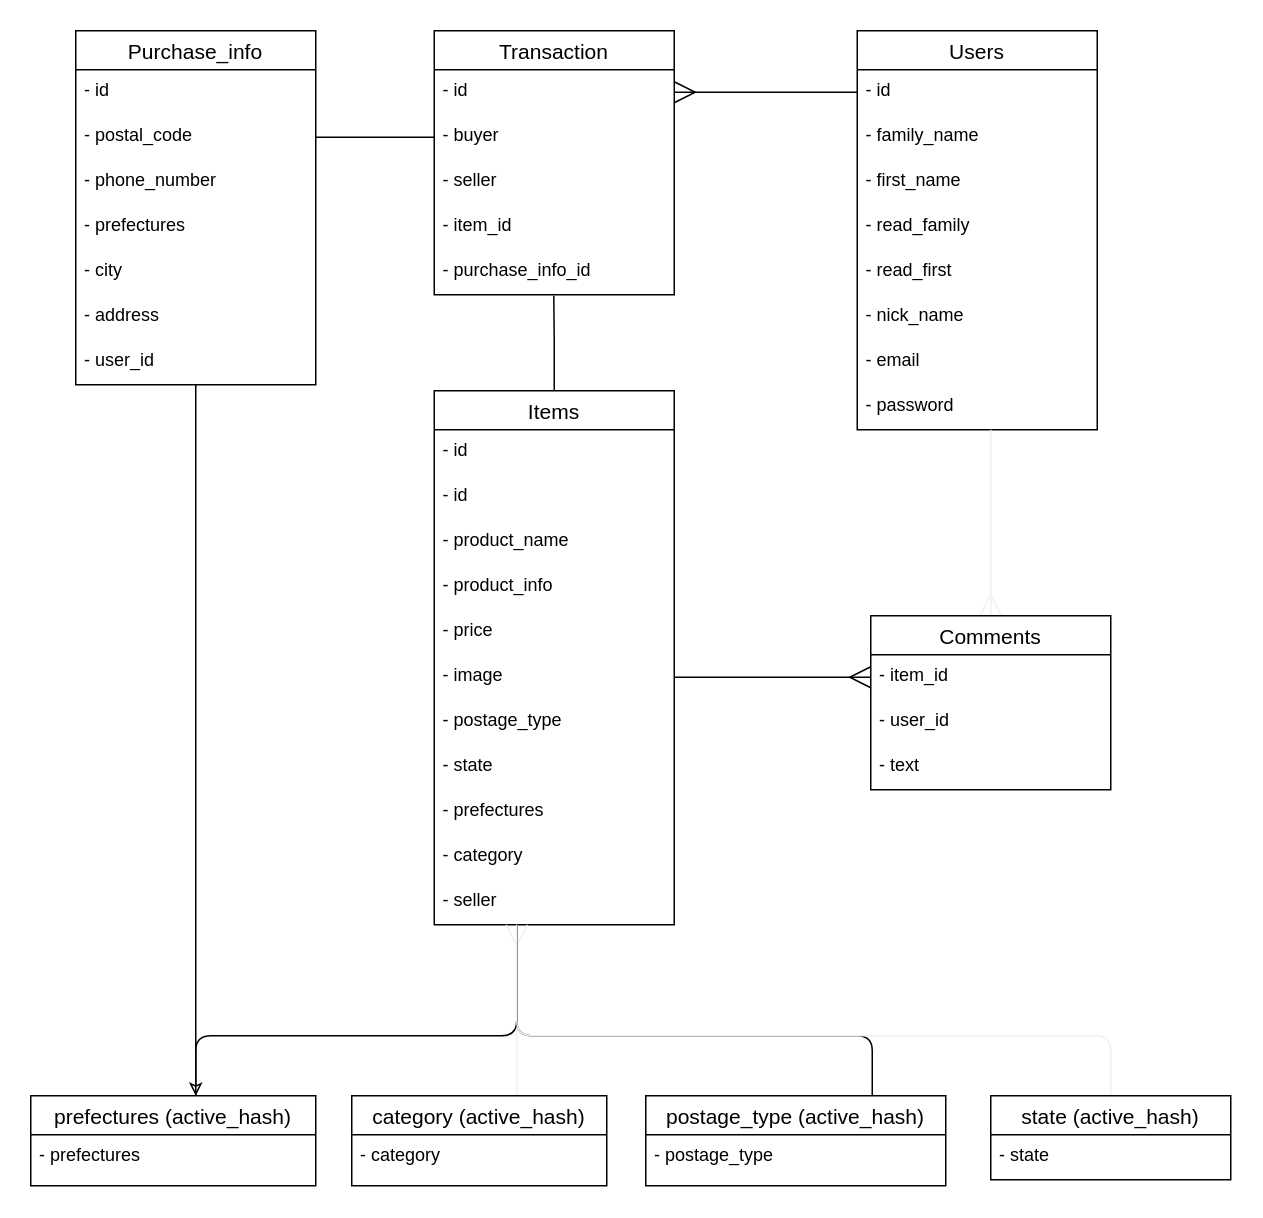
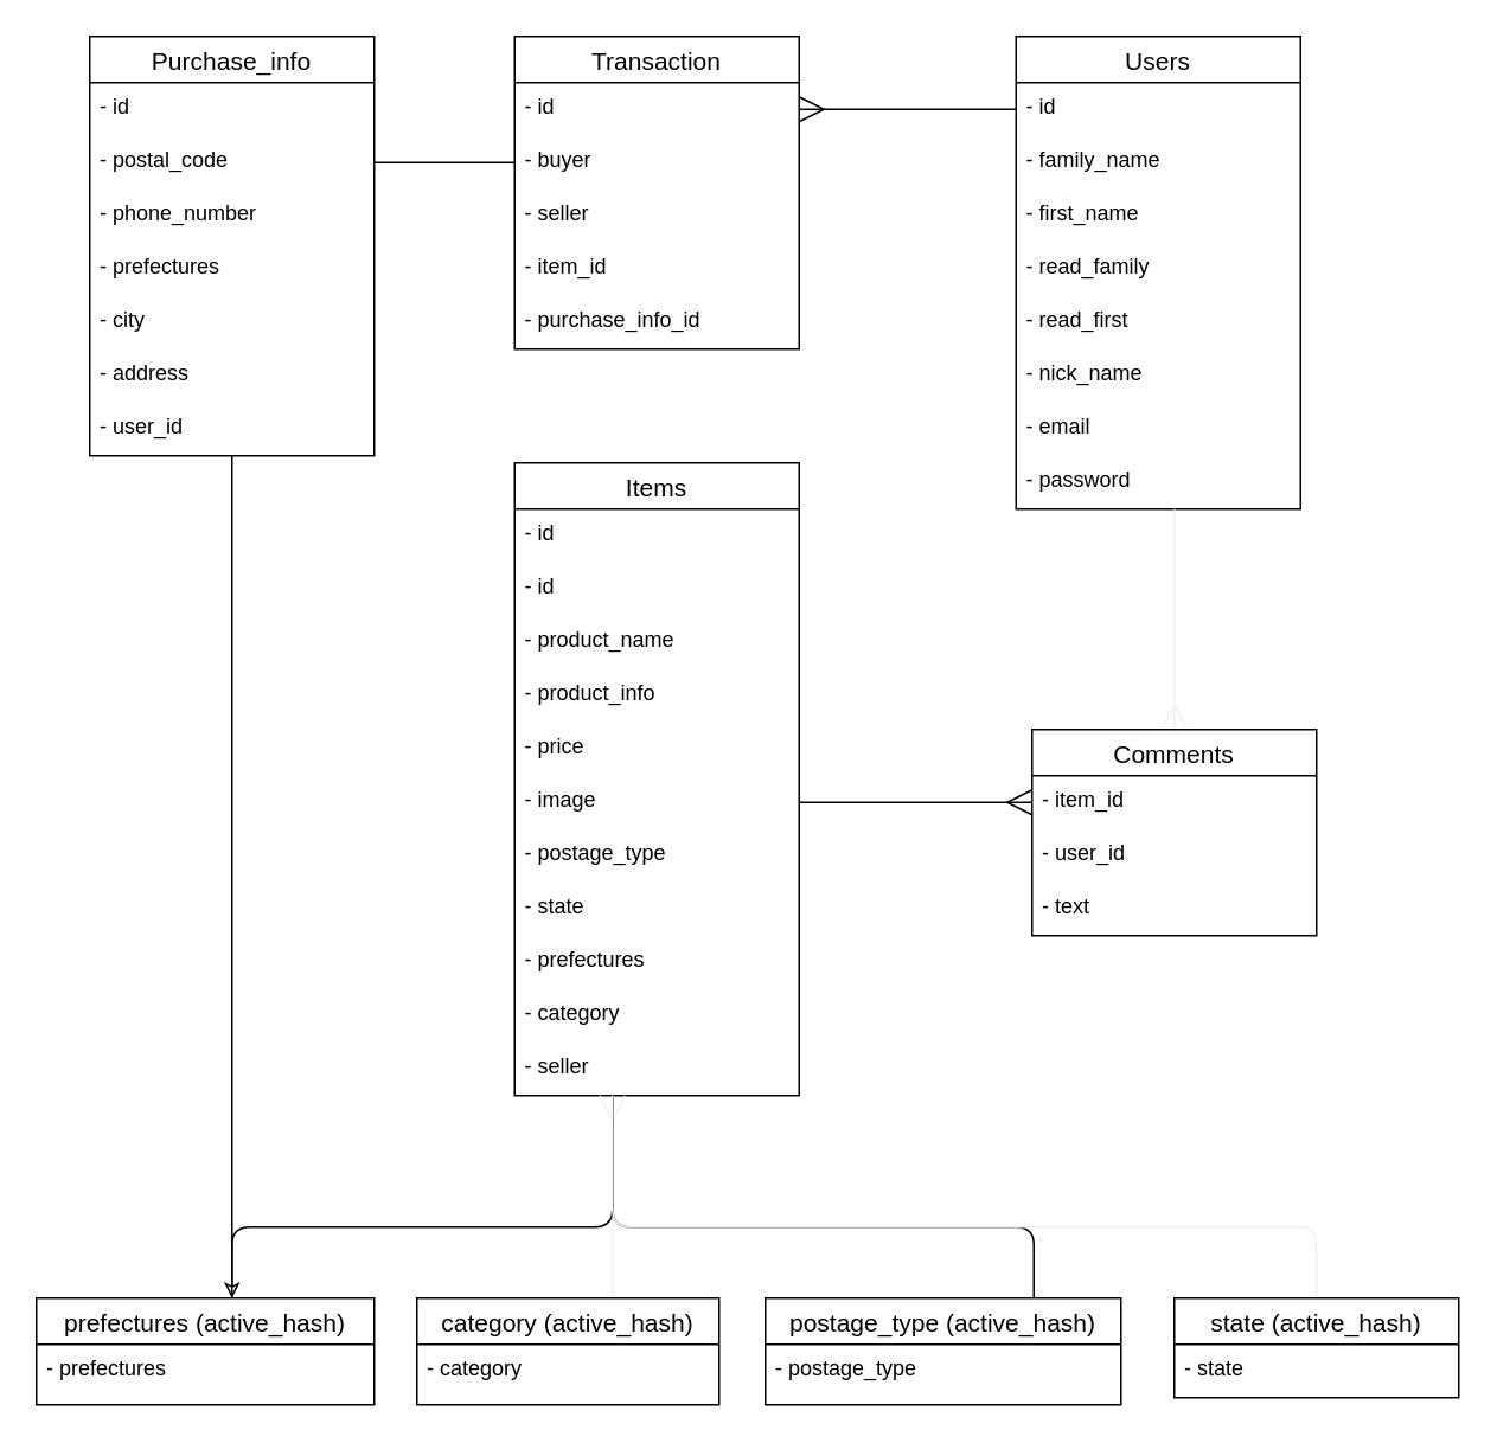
  <mxCell id="0" />
  <mxCell id="1" parent="0" />
  <mxCell id="2" value="Users" style="swimlane;fontStyle=0;childLayout=stackLayout;horizontal=1;startSize=26;horizontalStack=0;resizeParent=1;resizeParentMax=0;resizeLast=0;collapsible=1;marginBottom=0;align=center;fontSize=14;direction=east;" parent="1" vertex="1"><mxGeometry x="571" y="20" width="160" height="266" as="geometry" /></mxCell>
  <mxCell id="3" value="- id" style="text;strokeColor=none;fillColor=none;spacingLeft=4;spacingRight=4;overflow=hidden;rotatable=0;points=[[0,0.5],[1,0.5]];portConstraint=eastwest;fontSize=12;" parent="2" vertex="1"><mxGeometry y="26" width="160" height="30" as="geometry" /></mxCell>
  <mxCell id="4" value="- family_name" style="text;strokeColor=none;fillColor=none;spacingLeft=4;spacingRight=4;overflow=hidden;rotatable=0;points=[[0,0.5],[1,0.5]];portConstraint=eastwest;fontSize=12;" parent="2" vertex="1"><mxGeometry y="56" width="160" height="30" as="geometry" /></mxCell>
  <mxCell id="5" value="- first_name" style="text;strokeColor=none;fillColor=none;spacingLeft=4;spacingRight=4;overflow=hidden;rotatable=0;points=[[0,0.5],[1,0.5]];portConstraint=eastwest;fontSize=12;" parent="2" vertex="1"><mxGeometry y="86" width="160" height="30" as="geometry" /></mxCell>
  <mxCell id="6" value="- read_family" style="text;strokeColor=none;fillColor=none;spacingLeft=4;spacingRight=4;overflow=hidden;rotatable=0;points=[[0,0.5],[1,0.5]];portConstraint=eastwest;fontSize=12;" parent="2" vertex="1"><mxGeometry y="116" width="160" height="30" as="geometry" /></mxCell>
  <mxCell id="7" value="- read_first" style="text;strokeColor=none;fillColor=none;spacingLeft=4;spacingRight=4;overflow=hidden;rotatable=0;points=[[0,0.5],[1,0.5]];portConstraint=eastwest;fontSize=12;" parent="2" vertex="1"><mxGeometry y="146" width="160" height="30" as="geometry" /></mxCell>
  <mxCell id="8" value="- nick_name" style="text;strokeColor=none;fillColor=none;spacingLeft=4;spacingRight=4;overflow=hidden;rotatable=0;points=[[0,0.5],[1,0.5]];portConstraint=eastwest;fontSize=12;" parent="2" vertex="1"><mxGeometry y="176" width="160" height="30" as="geometry" /></mxCell>
  <mxCell id="9" value="- email" style="text;strokeColor=none;fillColor=none;spacingLeft=4;spacingRight=4;overflow=hidden;rotatable=0;points=[[0,0.5],[1,0.5]];portConstraint=eastwest;fontSize=12;" parent="2" vertex="1"><mxGeometry y="206" width="160" height="30" as="geometry" /></mxCell>
  <mxCell id="10" value="- password" style="text;strokeColor=none;fillColor=none;spacingLeft=4;spacingRight=4;overflow=hidden;rotatable=0;points=[[0,0.5],[1,0.5]];portConstraint=eastwest;fontSize=12;" parent="2" vertex="1"><mxGeometry y="236" width="160" height="30" as="geometry" /></mxCell>
- <mxCell id="11" style="edgeStyle=orthogonalEdgeStyle;rounded=0;orthogonalLoop=1;jettySize=auto;html=1;entryX=0.498;entryY=1.022;entryDx=0;entryDy=0;entryPerimeter=0;endArrow=none;endFill=0;" edge="1" parent="1" source="12" target="38"><mxGeometry relative="1" as="geometry"><mxPoint x="369" y="160" as="targetPoint" /></mxGeometry></mxCell>
  <mxCell id="12" value="Items" style="swimlane;fontStyle=0;childLayout=stackLayout;horizontal=1;startSize=26;horizontalStack=0;resizeParent=1;resizeParentMax=0;resizeLast=0;collapsible=1;marginBottom=0;align=center;fontSize=14;" parent="1" vertex="1"><mxGeometry x="289" y="260" width="160" height="356" as="geometry" /></mxCell>
  <mxCell id="13" value="- id" style="text;strokeColor=none;fillColor=none;spacingLeft=4;spacingRight=4;overflow=hidden;rotatable=0;points=[[0,0.5],[1,0.5]];portConstraint=eastwest;fontSize=12;" vertex="1" parent="12"><mxGeometry y="26" width="160" height="30" as="geometry" /></mxCell>
  <mxCell id="14" value="- id" style="text;strokeColor=none;fillColor=none;spacingLeft=4;spacingRight=4;overflow=hidden;rotatable=0;points=[[0,0.5],[1,0.5]];portConstraint=eastwest;fontSize=12;" parent="12" vertex="1"><mxGeometry y="56" width="160" height="30" as="geometry" /></mxCell>
  <mxCell id="15" value="- product_name" style="text;strokeColor=none;fillColor=none;spacingLeft=4;spacingRight=4;overflow=hidden;rotatable=0;points=[[0,0.5],[1,0.5]];portConstraint=eastwest;fontSize=12;" parent="12" vertex="1"><mxGeometry y="86" width="160" height="30" as="geometry" /></mxCell>
  <mxCell id="16" value="- product_info" style="text;strokeColor=none;fillColor=none;spacingLeft=4;spacingRight=4;overflow=hidden;rotatable=0;points=[[0,0.5],[1,0.5]];portConstraint=eastwest;fontSize=12;" parent="12" vertex="1"><mxGeometry y="116" width="160" height="30" as="geometry" /></mxCell>
  <mxCell id="17" value="- price" style="text;strokeColor=none;fillColor=none;spacingLeft=4;spacingRight=4;overflow=hidden;rotatable=0;points=[[0,0.5],[1,0.5]];portConstraint=eastwest;fontSize=12;" parent="12" vertex="1"><mxGeometry y="146" width="160" height="30" as="geometry" /></mxCell>
  <mxCell id="18" value="- image" style="text;strokeColor=none;fillColor=none;spacingLeft=4;spacingRight=4;overflow=hidden;rotatable=0;points=[[0,0.5],[1,0.5]];portConstraint=eastwest;fontSize=12;" parent="12" vertex="1"><mxGeometry y="176" width="160" height="30" as="geometry" /></mxCell>
  <mxCell id="19" value="- postage_type" style="text;strokeColor=none;fillColor=none;spacingLeft=4;spacingRight=4;overflow=hidden;rotatable=0;points=[[0,0.5],[1,0.5]];portConstraint=eastwest;fontSize=12;" parent="12" vertex="1"><mxGeometry y="206" width="160" height="30" as="geometry" /></mxCell>
  <mxCell id="20" value="- state" style="text;strokeColor=none;fillColor=none;spacingLeft=4;spacingRight=4;overflow=hidden;rotatable=0;points=[[0,0.5],[1,0.5]];portConstraint=eastwest;fontSize=12;" parent="12" vertex="1"><mxGeometry y="236" width="160" height="30" as="geometry" /></mxCell>
  <mxCell id="21" value="- prefectures" style="text;strokeColor=none;fillColor=none;spacingLeft=4;spacingRight=4;overflow=hidden;rotatable=0;points=[[0,0.5],[1,0.5]];portConstraint=eastwest;fontSize=12;" parent="12" vertex="1"><mxGeometry y="266" width="160" height="30" as="geometry" /></mxCell>
  <mxCell id="22" value="- category" style="text;strokeColor=none;fillColor=none;spacingLeft=4;spacingRight=4;overflow=hidden;rotatable=0;points=[[0,0.5],[1,0.5]];portConstraint=eastwest;fontSize=12;" parent="12" vertex="1"><mxGeometry y="296" width="160" height="30" as="geometry" /></mxCell>
  <mxCell id="23" value="- seller" style="text;strokeColor=none;fillColor=none;spacingLeft=4;spacingRight=4;overflow=hidden;rotatable=0;points=[[0,0.5],[1,0.5]];portConstraint=eastwest;fontSize=12;" parent="12" vertex="1"><mxGeometry y="326" width="160" height="30" as="geometry" /></mxCell>
  <mxCell id="24" value="" style="edgeStyle=orthogonalEdgeStyle;rounded=1;jumpSize=6;orthogonalLoop=1;jettySize=auto;html=1;startArrow=none;startFill=0;endArrow=ERmany;endFill=0;startSize=12;endSize=12;strokeColor=#f0f0f0;" parent="1" source="25" target="23" edge="1"><mxGeometry relative="1" as="geometry"><Array as="points"><mxPoint x="344" y="670" /><mxPoint x="344" y="670" /></Array></mxGeometry></mxCell>
  <mxCell id="25" value="category (active_hash)" style="swimlane;fontStyle=0;childLayout=stackLayout;horizontal=1;startSize=26;horizontalStack=0;resizeParent=1;resizeParentMax=0;resizeLast=0;collapsible=1;marginBottom=0;align=center;fontSize=14;" parent="1" vertex="1"><mxGeometry x="234" y="730" width="170" height="60" as="geometry"><mxRectangle x="230" y="-382" width="170" height="26" as="alternateBounds" /></mxGeometry></mxCell>
  <mxCell id="26" value="- category" style="text;strokeColor=none;fillColor=none;spacingLeft=4;spacingRight=4;overflow=hidden;rotatable=0;points=[[0,0.5],[1,0.5]];portConstraint=eastwest;fontSize=12;" parent="25" vertex="1"><mxGeometry y="26" width="170" height="34" as="geometry" /></mxCell>
  <mxCell id="27" value="prefectures (active_hash)" style="swimlane;fontStyle=0;childLayout=stackLayout;horizontal=1;startSize=26;horizontalStack=0;resizeParent=1;resizeParentMax=0;resizeLast=0;collapsible=1;marginBottom=0;align=center;fontSize=14;" parent="1" vertex="1"><mxGeometry x="20" y="730" width="190" height="60" as="geometry" /></mxCell>
  <mxCell id="28" value="- prefectures" style="text;strokeColor=none;fillColor=none;spacingLeft=4;spacingRight=4;overflow=hidden;rotatable=0;points=[[0,0.5],[1,0.5]];portConstraint=eastwest;fontSize=12;" parent="27" vertex="1"><mxGeometry y="26" width="190" height="34" as="geometry" /></mxCell>
  <mxCell id="29" value="postage_type (active_hash)" style="swimlane;fontStyle=0;childLayout=stackLayout;horizontal=1;startSize=26;horizontalStack=0;resizeParent=1;resizeParentMax=0;resizeLast=0;collapsible=1;marginBottom=0;align=center;fontSize=14;" parent="1" vertex="1"><mxGeometry x="430" y="730" width="200" height="60" as="geometry" /></mxCell>
  <mxCell id="30" value="- postage_type" style="text;strokeColor=none;fillColor=none;spacingLeft=4;spacingRight=4;overflow=hidden;rotatable=0;points=[[0,0.5],[1,0.5]];portConstraint=eastwest;fontSize=12;" parent="29" vertex="1"><mxGeometry y="26" width="200" height="34" as="geometry" /></mxCell>
  <mxCell id="31" value="" style="endArrow=none;html=1;rounded=1;entryX=0.5;entryY=0;entryDx=0;entryDy=0;startArrow=none;startFill=0;endFill=0;edgeStyle=orthogonalEdgeStyle;" parent="1" source="23" edge="1"><mxGeometry relative="1" as="geometry"><mxPoint x="344" y="620" as="sourcePoint" /><mxPoint x="581" y="730" as="targetPoint" /><Array as="points"><mxPoint x="344" y="690" /><mxPoint x="581" y="690" /></Array></mxGeometry></mxCell>
  <mxCell id="32" value="" style="endArrow=none;html=1;rounded=1;startArrow=none;startFill=0;endFill=0;edgeStyle=orthogonalEdgeStyle;jumpSize=6;startSize=6;" parent="1" source="23" edge="1"><mxGeometry relative="1" as="geometry"><mxPoint x="344" y="630" as="sourcePoint" /><mxPoint x="130" y="730" as="targetPoint" /><Array as="points"><mxPoint x="344" y="690" /><mxPoint x="130" y="690" /><mxPoint x="130" y="730" /></Array></mxGeometry></mxCell>
  <mxCell id="33" value="Transaction" style="swimlane;fontStyle=0;childLayout=stackLayout;horizontal=1;startSize=26;horizontalStack=0;resizeParent=1;resizeParentMax=0;resizeLast=0;collapsible=1;marginBottom=0;align=center;fontSize=14;" parent="1" vertex="1"><mxGeometry x="289" y="20" width="160" height="176" as="geometry" /></mxCell>
  <mxCell id="34" value="- id" style="text;strokeColor=none;fillColor=none;spacingLeft=4;spacingRight=4;overflow=hidden;rotatable=0;points=[[0,0.5],[1,0.5]];portConstraint=eastwest;fontSize=12;" parent="33" vertex="1"><mxGeometry y="26" width="160" height="30" as="geometry" /></mxCell>
  <mxCell id="35" value="- buyer" style="text;strokeColor=none;fillColor=none;spacingLeft=4;spacingRight=4;overflow=hidden;rotatable=0;points=[[0,0.5],[1,0.5]];portConstraint=eastwest;fontSize=12;" parent="33" vertex="1"><mxGeometry y="56" width="160" height="30" as="geometry" /></mxCell>
  <mxCell id="36" value="- seller" style="text;strokeColor=none;fillColor=none;spacingLeft=4;spacingRight=4;overflow=hidden;rotatable=0;points=[[0,0.5],[1,0.5]];portConstraint=eastwest;fontSize=12;" parent="33" vertex="1"><mxGeometry y="86" width="160" height="30" as="geometry" /></mxCell>
  <mxCell id="37" value="- item_id" style="text;strokeColor=none;fillColor=none;spacingLeft=4;spacingRight=4;overflow=hidden;rotatable=0;points=[[0,0.5],[1,0.5]];portConstraint=eastwest;fontSize=12;" parent="33" vertex="1"><mxGeometry y="116" width="160" height="30" as="geometry" /></mxCell>
  <mxCell id="38" value="- purchase_info_id" style="text;strokeColor=none;fillColor=none;spacingLeft=4;spacingRight=4;overflow=hidden;rotatable=0;points=[[0,0.5],[1,0.5]];portConstraint=eastwest;fontSize=12;" parent="33" vertex="1"><mxGeometry y="146" width="160" height="30" as="geometry" /></mxCell>
  <mxCell id="39" style="edgeStyle=orthogonalEdgeStyle;rounded=1;jumpSize=6;orthogonalLoop=1;jettySize=auto;html=1;startArrow=ERmany;startFill=0;endArrow=none;endFill=0;startSize=12;endSize=12;strokeColor=#f0f0f0;" parent="1" source="40" target="10" edge="1"><mxGeometry relative="1" as="geometry"><mxPoint x="700" y="390" as="targetPoint" /><Array as="points"><mxPoint x="700" y="420" /><mxPoint x="700" y="420" /></Array></mxGeometry></mxCell>
  <mxCell id="40" value="Comments" style="swimlane;fontStyle=0;childLayout=stackLayout;horizontal=1;startSize=26;horizontalStack=0;resizeParent=1;resizeParentMax=0;resizeLast=0;collapsible=1;marginBottom=0;align=center;fontSize=14;" parent="1" vertex="1"><mxGeometry x="580" y="410" width="160" height="116" as="geometry" /></mxCell>
  <mxCell id="41" value="- item_id" style="text;strokeColor=none;fillColor=none;spacingLeft=4;spacingRight=4;overflow=hidden;rotatable=0;points=[[0,0.5],[1,0.5]];portConstraint=eastwest;fontSize=12;" parent="40" vertex="1"><mxGeometry y="26" width="160" height="30" as="geometry" /></mxCell>
  <mxCell id="42" value="- user_id" style="text;strokeColor=none;fillColor=none;spacingLeft=4;spacingRight=4;overflow=hidden;rotatable=0;points=[[0,0.5],[1,0.5]];portConstraint=eastwest;fontSize=12;" parent="40" vertex="1"><mxGeometry y="56" width="160" height="30" as="geometry" /></mxCell>
  <mxCell id="43" value="- text" style="text;strokeColor=none;fillColor=none;spacingLeft=4;spacingRight=4;overflow=hidden;rotatable=0;points=[[0,0.5],[1,0.5]];portConstraint=eastwest;fontSize=12;" parent="40" vertex="1"><mxGeometry y="86" width="160" height="30" as="geometry" /></mxCell>
  <mxCell id="44" style="edgeStyle=orthogonalEdgeStyle;rounded=1;jumpSize=6;orthogonalLoop=1;jettySize=auto;html=1;exitX=0.5;exitY=0;exitDx=0;exitDy=0;startArrow=none;startFill=0;endArrow=none;endFill=0;startSize=12;endSize=12;strokeColor=#f0f0f0;" parent="1" source="45" target="23" edge="1"><mxGeometry relative="1" as="geometry"><Array as="points"><mxPoint x="740" y="690" /><mxPoint x="344" y="690" /></Array></mxGeometry></mxCell>
  <mxCell id="45" value="state (active_hash)" style="swimlane;fontStyle=0;childLayout=stackLayout;horizontal=1;startSize=26;horizontalStack=0;resizeParent=1;resizeParentMax=0;resizeLast=0;collapsible=1;marginBottom=0;align=center;fontSize=14;" parent="1" vertex="1"><mxGeometry x="660" y="730" width="160" height="56" as="geometry" /></mxCell>
  <mxCell id="46" value="- state" style="text;strokeColor=none;fillColor=none;spacingLeft=4;spacingRight=4;overflow=hidden;rotatable=0;points=[[0,0.5],[1,0.5]];portConstraint=eastwest;fontSize=12;" parent="45" vertex="1"><mxGeometry y="26" width="160" height="30" as="geometry" /></mxCell>
  <mxCell id="47" style="edgeStyle=orthogonalEdgeStyle;rounded=0;orthogonalLoop=1;jettySize=auto;html=1;entryX=0.579;entryY=0;entryDx=0;entryDy=0;entryPerimeter=0;endArrow=classic;endFill=0;" parent="1" source="48" target="27" edge="1"><mxGeometry relative="1" as="geometry" /></mxCell>
  <mxCell id="48" value="Purchase_info" style="swimlane;fontStyle=0;childLayout=stackLayout;horizontal=1;startSize=26;horizontalStack=0;resizeParent=1;resizeParentMax=0;resizeLast=0;collapsible=1;marginBottom=0;align=center;fontSize=14;" parent="1" vertex="1"><mxGeometry x="50" y="20" width="160" height="236" as="geometry" /></mxCell>
  <mxCell id="49" value="- id" style="text;strokeColor=none;fillColor=none;spacingLeft=4;spacingRight=4;overflow=hidden;rotatable=0;points=[[0,0.5],[1,0.5]];portConstraint=eastwest;fontSize=12;" parent="48" vertex="1"><mxGeometry y="26" width="160" height="30" as="geometry" /></mxCell>
  <mxCell id="50" value="- postal_code" style="text;strokeColor=none;fillColor=none;spacingLeft=4;spacingRight=4;overflow=hidden;rotatable=0;points=[[0,0.5],[1,0.5]];portConstraint=eastwest;fontSize=12;" parent="48" vertex="1"><mxGeometry y="56" width="160" height="30" as="geometry" /></mxCell>
  <mxCell id="51" value="- phone_number" style="text;strokeColor=none;fillColor=none;spacingLeft=4;spacingRight=4;overflow=hidden;rotatable=0;points=[[0,0.5],[1,0.5]];portConstraint=eastwest;fontSize=12;" parent="48" vertex="1"><mxGeometry y="86" width="160" height="30" as="geometry" /></mxCell>
  <mxCell id="52" value="- prefectures" style="text;strokeColor=none;fillColor=none;spacingLeft=4;spacingRight=4;overflow=hidden;rotatable=0;points=[[0,0.5],[1,0.5]];portConstraint=eastwest;fontSize=12;" parent="48" vertex="1"><mxGeometry y="116" width="160" height="30" as="geometry" /></mxCell>
  <mxCell id="53" value="- city" style="text;strokeColor=none;fillColor=none;spacingLeft=4;spacingRight=4;overflow=hidden;rotatable=0;points=[[0,0.5],[1,0.5]];portConstraint=eastwest;fontSize=12;" parent="48" vertex="1"><mxGeometry y="146" width="160" height="30" as="geometry" /></mxCell>
  <mxCell id="54" value="- address" style="text;strokeColor=none;fillColor=none;spacingLeft=4;spacingRight=4;overflow=hidden;rotatable=0;points=[[0,0.5],[1,0.5]];portConstraint=eastwest;fontSize=12;" parent="48" vertex="1"><mxGeometry y="176" width="160" height="30" as="geometry" /></mxCell>
  <mxCell id="55" value="- user_id" style="text;strokeColor=none;fillColor=none;spacingLeft=4;spacingRight=4;overflow=hidden;rotatable=0;points=[[0,0.5],[1,0.5]];portConstraint=eastwest;fontSize=12;" parent="48" vertex="1"><mxGeometry y="206" width="160" height="30" as="geometry" /></mxCell>
  <mxCell id="56" style="edgeStyle=orthogonalEdgeStyle;rounded=0;orthogonalLoop=1;jettySize=auto;html=1;endArrow=ERmany;endFill=0;endSize=12;" edge="1" parent="1" source="3" target="34"><mxGeometry relative="1" as="geometry"><Array as="points" /></mxGeometry></mxCell>
  <mxCell id="57" style="edgeStyle=orthogonalEdgeStyle;rounded=0;orthogonalLoop=1;jettySize=auto;html=1;entryX=1;entryY=0.5;entryDx=0;entryDy=0;endArrow=none;endFill=0;" edge="1" parent="1" source="35" target="50"><mxGeometry relative="1" as="geometry" /></mxCell>
  <mxCell id="58" style="edgeStyle=orthogonalEdgeStyle;rounded=0;orthogonalLoop=1;jettySize=auto;html=1;exitX=1;exitY=0.5;exitDx=0;exitDy=0;entryX=0;entryY=0.5;entryDx=0;entryDy=0;endArrow=ERmany;endFill=0;endSize=12;" edge="1" parent="1" source="18" target="41"><mxGeometry relative="1" as="geometry"><Array as="points" /></mxGeometry></mxCell>
